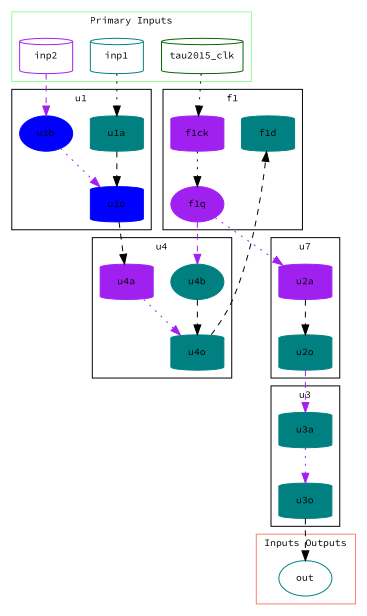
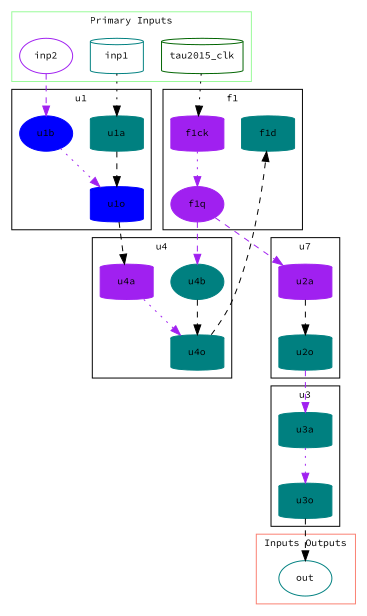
  digraph {
    fontname="Source Code Pro"
    fontsize=10
    rankdir=TB
    node [color=teal fontname="Source Code Pro" fontsize=10 shape=cylinder style=filled]
    edge [color=black fontname="Source Code Pro" style=dashed]
    f1q [color=purple shape=ellipse]
    f1d
    f1ck [color=purple]
    u4o
    u4a [color=purple]
    u4b [shape=ellipse]
    u1o [color=blue]
    u1a
    u1b [color=blue shape=ellipse]
    u2o
    u2a [color=purple]
    u3o
    u3a
-   inp2 [color=purple style=""]
+   inp2 [color=purple shape=ellipse style=""]
    tau2015_clk [color=darkgreen style=""]
    inp1 [style=""]
    out [shape=ellipse style=""]
    subgraph cluster_1 {
      label=f1
      f1q
      f1d
      f1ck
    }
    subgraph cluster_2 {
      label=u4
      u4o
      u4a
      u4b
    }
    subgraph cluster_3 {
      label=u1
      u1o
      u1a
      u1b
    }
    subgraph cluster_4 {
      label=u7
      u2o
      u2a
    }
    subgraph cluster_5 {
      label=u3
      u3o
      u3a
    }
    subgraph cluster_6 {
      color=palegreen
      label="Primary Inputs"
      inp2
      tau2015_clk
      inp1
    }
    subgraph cluster_7 {
      color=salmon
      label="Inputs Outputs"
      out
    }
    f1q -> u4b [color=purple]
-   f1q -> u2a [color=purple style=dotted]
-   f1ck -> f1q [style=dotted]
+   f1q -> u2a [color=purple]
+   f1ck -> f1q [color=purple style=dotted]
    u4o -> f1d
    u4a -> u4o [color=purple style=dotted]
    u4b -> u4o
    u1o -> u4a
    u1a -> u1o
    u1b -> u1o [color=purple style=dotted]
    u2o -> u3a [color=purple]
    u2a -> u2o
    u3o -> out
    u3a -> u3o [color=purple style=dotted]
    inp2 -> u1b [color=purple]
    tau2015_clk -> f1ck [style=dotted]
    inp1 -> u1a [style=dotted]
  }
